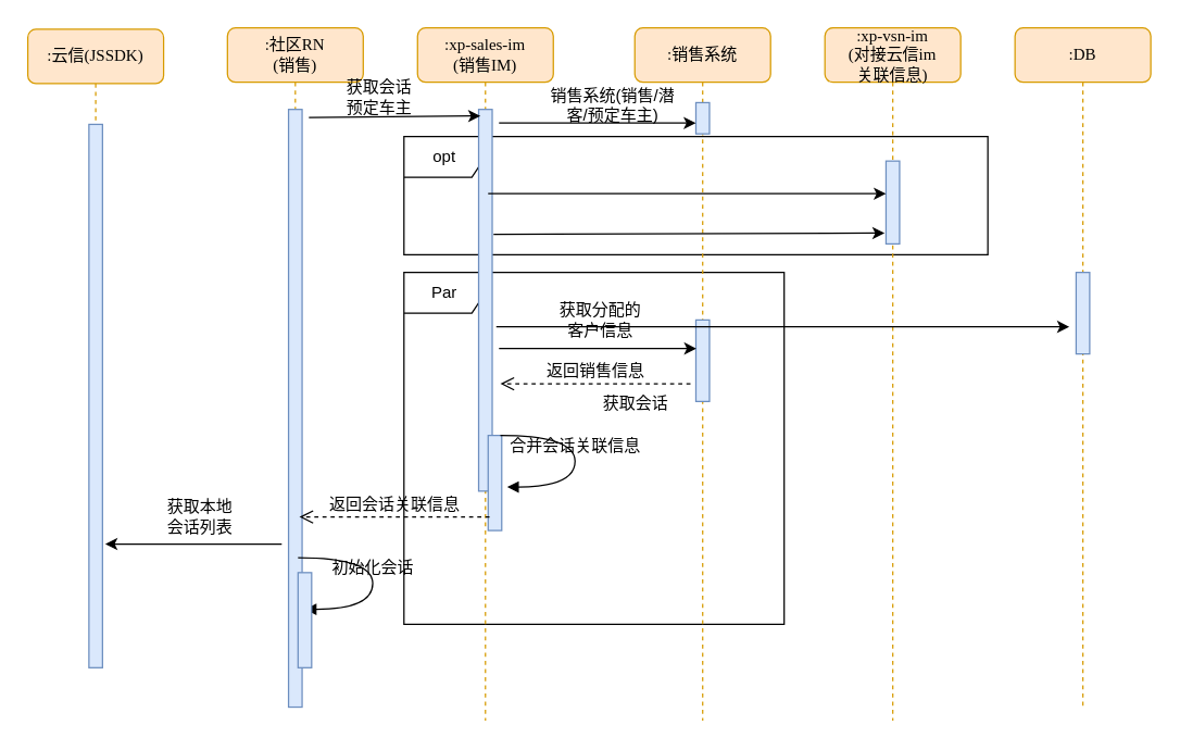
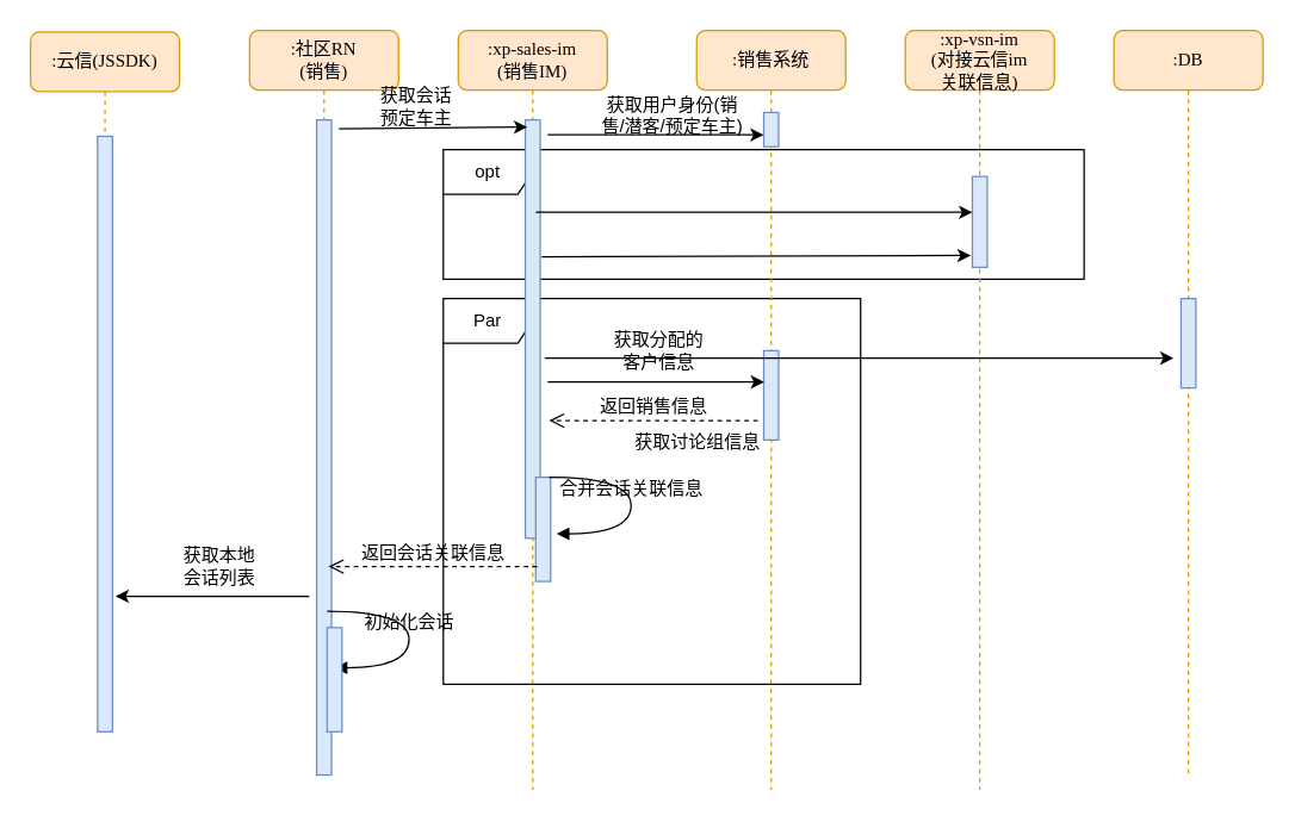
  <mxCell id="0" />
  <mxCell id="1" parent="0" />
  <mxCell id="2" value="opt" style="shape=umlFrame;whiteSpace=wrap;html=1;" parent="1" vertex="1"><mxGeometry x="297" y="100" width="430" height="87" as="geometry" /></mxCell>
  <mxCell id="3" value="Par" style="shape=umlFrame;whiteSpace=wrap;html=1;" parent="1" vertex="1"><mxGeometry x="297" y="200" width="280" height="259" as="geometry" /></mxCell>
  <mxCell id="4" value=":xp-sales-im&lt;br&gt;(销售IM)" style="shape=umlLifeline;perimeter=lifelinePerimeter;whiteSpace=wrap;html=1;container=1;collapsible=0;recursiveResize=0;outlineConnect=0;rounded=1;shadow=0;comic=0;labelBackgroundColor=none;strokeWidth=1;fontFamily=Verdana;fontSize=12;align=center;fillColor=#ffe6cc;strokeColor=#d79b00;" parent="1" vertex="1"><mxGeometry x="307" y="20" width="100" height="510" as="geometry" /></mxCell>
  <mxCell id="5" value="" style="html=1;points=[];perimeter=orthogonalPerimeter;rounded=0;shadow=0;comic=0;labelBackgroundColor=none;strokeWidth=1;fontFamily=Verdana;fontSize=12;align=center;fillColor=#dae8fc;strokeColor=#6c8ebf;" parent="4" vertex="1"><mxGeometry x="45" y="60" width="10" height="281" as="geometry" /></mxCell>
  <mxCell id="6" value=":销售系统" style="shape=umlLifeline;perimeter=lifelinePerimeter;whiteSpace=wrap;html=1;container=1;collapsible=0;recursiveResize=0;outlineConnect=0;rounded=1;shadow=0;comic=0;labelBackgroundColor=none;strokeWidth=1;fontFamily=Verdana;fontSize=12;align=center;fillColor=#ffe6cc;strokeColor=#d79b00;" parent="1" vertex="1"><mxGeometry x="467" y="20" width="100" height="510" as="geometry" /></mxCell>
  <mxCell id="7" value="" style="html=1;points=[];perimeter=orthogonalPerimeter;rounded=0;shadow=0;comic=0;labelBackgroundColor=none;strokeWidth=1;fontFamily=Verdana;fontSize=12;align=center;fillColor=#dae8fc;strokeColor=#6c8ebf;" parent="6" vertex="1"><mxGeometry x="45" y="215" width="10" height="60" as="geometry" /></mxCell>
  <mxCell id="8" value="" style="html=1;points=[];perimeter=orthogonalPerimeter;rounded=0;shadow=0;comic=0;labelBackgroundColor=none;strokeWidth=1;fontFamily=Verdana;fontSize=12;align=center;fillColor=#dae8fc;strokeColor=#6c8ebf;" parent="6" vertex="1"><mxGeometry x="45" y="55" width="10" height="23" as="geometry" /></mxCell>
  <mxCell id="9" value=":xp-vsn-im&lt;br&gt;(对接云信im&lt;br&gt;关联信息)" style="shape=umlLifeline;perimeter=lifelinePerimeter;whiteSpace=wrap;html=1;container=1;collapsible=0;recursiveResize=0;outlineConnect=0;rounded=1;shadow=0;comic=0;labelBackgroundColor=none;strokeWidth=1;fontFamily=Verdana;fontSize=12;align=center;fillColor=#ffe6cc;strokeColor=#d79b00;" parent="1" vertex="1"><mxGeometry x="607" y="20" width="100" height="510" as="geometry" /></mxCell>
  <mxCell id="10" value="" style="html=1;points=[];perimeter=orthogonalPerimeter;rounded=0;shadow=0;comic=0;labelBackgroundColor=none;strokeWidth=1;fontFamily=Verdana;fontSize=12;align=center;fillColor=#dae8fc;strokeColor=#6c8ebf;" parent="9" vertex="1"><mxGeometry x="45" y="98" width="10" height="61" as="geometry" /></mxCell>
  <mxCell id="11" value=":DB" style="shape=umlLifeline;perimeter=lifelinePerimeter;whiteSpace=wrap;html=1;container=1;collapsible=0;recursiveResize=0;outlineConnect=0;rounded=1;shadow=0;comic=0;labelBackgroundColor=none;strokeWidth=1;fontFamily=Verdana;fontSize=12;align=center;fillColor=#ffe6cc;strokeColor=#d79b00;" parent="1" vertex="1"><mxGeometry x="747" y="20" width="100" height="500" as="geometry" /></mxCell>
  <mxCell id="12" value=":社区RN&lt;br&gt;(销售)" style="shape=umlLifeline;perimeter=lifelinePerimeter;whiteSpace=wrap;html=1;container=1;collapsible=0;recursiveResize=0;outlineConnect=0;rounded=1;shadow=0;comic=0;labelBackgroundColor=none;strokeWidth=1;fontFamily=Verdana;fontSize=12;align=center;fillColor=#ffe6cc;strokeColor=#d79b00;" parent="1" vertex="1"><mxGeometry x="167" y="20" width="100" height="500" as="geometry" /></mxCell>
  <mxCell id="13" value="" style="html=1;points=[];perimeter=orthogonalPerimeter;rounded=0;shadow=0;comic=0;labelBackgroundColor=none;strokeWidth=1;fontFamily=Verdana;fontSize=12;align=center;fillColor=#dae8fc;strokeColor=#6c8ebf;" parent="12" vertex="1"><mxGeometry x="45" y="60" width="10" height="440" as="geometry" /></mxCell>
  <mxCell id="14" value="" style="html=1;points=[];perimeter=orthogonalPerimeter;rounded=0;shadow=0;comic=0;labelBackgroundColor=none;strokeWidth=1;fontFamily=Verdana;fontSize=12;align=center;fillColor=#dae8fc;strokeColor=#6c8ebf;" parent="1" vertex="1"><mxGeometry x="792" y="200" width="10" height="60" as="geometry" /></mxCell>
  <mxCell id="15" value="返回销售信息" style="html=1;verticalAlign=bottom;endArrow=open;dashed=1;endSize=8;labelBackgroundColor=none;fontFamily=Verdana;fontSize=12;edgeStyle=elbowEdgeStyle;elbow=vertical;" parent="1" edge="1"><mxGeometry relative="1" as="geometry"><mxPoint x="368" y="282" as="targetPoint" /><Array as="points"><mxPoint x="446" y="282" /><mxPoint x="476" y="282" /></Array><mxPoint x="508" y="282" as="sourcePoint" /></mxGeometry></mxCell>
  <mxCell id="16" value="初始化会话" style="html=1;verticalAlign=bottom;endArrow=block;labelBackgroundColor=none;fontFamily=Verdana;fontSize=12;elbow=vertical;edgeStyle=orthogonalEdgeStyle;curved=1;entryX=1;entryY=0.286;entryPerimeter=0;exitX=1.038;exitY=0.345;exitPerimeter=0;" parent="1" edge="1"><mxGeometry relative="1" as="geometry"><mxPoint x="219" y="410" as="sourcePoint" /><mxPoint x="224" y="448" as="targetPoint" /><Array as="points"><mxPoint x="274" y="410" /><mxPoint x="274" y="448" /></Array></mxGeometry></mxCell>
  <mxCell id="17" value="" style="html=1;points=[];perimeter=orthogonalPerimeter;rounded=0;shadow=0;comic=0;labelBackgroundColor=none;strokeWidth=1;fontFamily=Verdana;fontSize=12;align=center;fillColor=#dae8fc;strokeColor=#6c8ebf;" parent="1" vertex="1"><mxGeometry x="219" y="421" width="10" height="70" as="geometry" /></mxCell>
  <mxCell id="18" value=":云信(JSSDK)" style="shape=umlLifeline;perimeter=lifelinePerimeter;whiteSpace=wrap;html=1;container=1;collapsible=0;recursiveResize=0;outlineConnect=0;rounded=1;shadow=0;comic=0;labelBackgroundColor=none;strokeWidth=1;fontFamily=Verdana;fontSize=12;align=center;fillColor=#ffe6cc;strokeColor=#d79b00;" parent="1" vertex="1"><mxGeometry x="20" y="21" width="100" height="470" as="geometry" /></mxCell>
  <mxCell id="19" value="" style="html=1;points=[];perimeter=orthogonalPerimeter;rounded=0;shadow=0;comic=0;labelBackgroundColor=none;strokeWidth=1;fontFamily=Verdana;fontSize=12;align=center;fillColor=#dae8fc;strokeColor=#6c8ebf;" parent="18" vertex="1"><mxGeometry x="45" y="70" width="10" height="400" as="geometry" /></mxCell>
  <mxCell id="20" value="" style="endArrow=classic;html=1;entryX=0.133;entryY=0.45;entryDx=0;entryDy=0;entryPerimeter=0;" parent="1" edge="1"><mxGeometry width="50" height="50" relative="1" as="geometry"><mxPoint x="367" y="256" as="sourcePoint" /><mxPoint x="512.33" y="256" as="targetPoint" /></mxGeometry></mxCell>
  <mxCell id="21" value="获取分配的客户信息" style="text;html=1;strokeColor=none;fillColor=none;align=center;verticalAlign=middle;whiteSpace=wrap;rounded=0;" parent="1" vertex="1"><mxGeometry x="407" y="225" width="70" height="20" as="geometry" /></mxCell>
  <mxCell id="22" value="" style="html=1;points=[];perimeter=orthogonalPerimeter;rounded=0;shadow=0;comic=0;labelBackgroundColor=none;strokeWidth=1;fontFamily=Verdana;fontSize=12;align=center;fillColor=#dae8fc;strokeColor=#6c8ebf;" parent="1" vertex="1"><mxGeometry x="359" y="320" width="10" height="70" as="geometry" /></mxCell>
  <mxCell id="23" value="合并会话关联信息" style="html=1;verticalAlign=bottom;endArrow=block;labelBackgroundColor=none;fontFamily=Verdana;fontSize=12;elbow=vertical;edgeStyle=orthogonalEdgeStyle;curved=1;entryX=1;entryY=0.286;entryPerimeter=0;exitX=1.038;exitY=0.345;exitPerimeter=0;" parent="1" edge="1"><mxGeometry relative="1" as="geometry"><mxPoint x="368" y="320" as="sourcePoint" /><mxPoint x="373" y="358" as="targetPoint" /><Array as="points"><mxPoint x="423" y="320" /><mxPoint x="423" y="358" /></Array></mxGeometry></mxCell>
  <mxCell id="24" value="" style="endArrow=classic;html=1;" parent="1" edge="1"><mxGeometry width="50" height="50" relative="1" as="geometry"><mxPoint x="365" y="240" as="sourcePoint" /><mxPoint x="787" y="240" as="targetPoint" /></mxGeometry></mxCell>
- <mxCell id="25" value="获取会话" style="text;html=1;strokeColor=none;fillColor=none;align=center;verticalAlign=middle;whiteSpace=wrap;rounded=0;" parent="1" vertex="1"><mxGeometry x="423" y="287" width="90" height="20" as="geometry" /></mxCell>
+ <mxCell id="25" value="获取讨论组信息" style="text;html=1;strokeColor=none;fillColor=none;align=center;verticalAlign=middle;whiteSpace=wrap;rounded=0;" parent="1" vertex="1"><mxGeometry x="423" y="287" width="90" height="20" as="geometry" /></mxCell>
  <mxCell id="26" value="返回会话关联信息" style="html=1;verticalAlign=bottom;endArrow=open;dashed=1;endSize=8;labelBackgroundColor=none;fontFamily=Verdana;fontSize=12;edgeStyle=elbowEdgeStyle;elbow=vertical;" parent="1" edge="1"><mxGeometry relative="1" as="geometry"><mxPoint x="220" y="380" as="targetPoint" /><Array as="points"><mxPoint x="298" y="380" /><mxPoint x="328" y="380" /></Array><mxPoint x="360" y="380" as="sourcePoint" /></mxGeometry></mxCell>
  <mxCell id="27" value="获取会话&lt;br&gt;预定车主" style="text;html=1;strokeColor=none;fillColor=none;align=center;verticalAlign=middle;whiteSpace=wrap;rounded=0;" parent="1" vertex="1"><mxGeometry x="239" y="61" width="80" height="20" as="geometry" /></mxCell>
  <mxCell id="28" value="" style="endArrow=classic;html=1;entryX=0.133;entryY=0.074;entryDx=0;entryDy=0;entryPerimeter=0;" parent="1" edge="1"><mxGeometry width="50" height="50" relative="1" as="geometry"><mxPoint x="227" y="86" as="sourcePoint" /><mxPoint x="353.33" y="84.794" as="targetPoint" /></mxGeometry></mxCell>
  <mxCell id="29" value="" style="endArrow=classic;html=1;" parent="1" target="10" edge="1"><mxGeometry width="50" height="50" relative="1" as="geometry"><mxPoint x="359" y="142" as="sourcePoint" /><mxPoint x="647" y="141" as="targetPoint" /></mxGeometry></mxCell>
  <mxCell id="30" value="" style="endArrow=classic;html=1;" parent="1" edge="1"><mxGeometry width="50" height="50" relative="1" as="geometry"><mxPoint x="363" y="172" as="sourcePoint" /><mxPoint x="651" y="171" as="targetPoint" /></mxGeometry></mxCell>
  <mxCell id="31" value="" style="endArrow=classic;html=1;" parent="1" target="8" edge="1"><mxGeometry width="50" height="50" relative="1" as="geometry"><mxPoint x="367" y="90" as="sourcePoint" /><mxPoint x="507" y="90" as="targetPoint" /></mxGeometry></mxCell>
- <mxCell id="32" value="销售系统(销售/潜客/预定车主)" style="text;html=1;strokeColor=none;fillColor=none;align=center;verticalAlign=middle;whiteSpace=wrap;rounded=0;" parent="1" vertex="1"><mxGeometry x="401" y="67" width="100" height="20" as="geometry" /></mxCell>
+ <mxCell id="32" value="获取用户身份(销售/潜客/预定车主)" style="text;html=1;strokeColor=none;fillColor=none;align=center;verticalAlign=middle;whiteSpace=wrap;rounded=0;" parent="1" vertex="1"><mxGeometry x="401" y="67" width="100" height="20" as="geometry" /></mxCell>
  <mxCell id="33" value="" style="endArrow=classic;html=1;" parent="1" edge="1"><mxGeometry width="50" height="50" relative="1" as="geometry"><mxPoint x="207" y="400" as="sourcePoint" /><mxPoint x="77" y="400" as="targetPoint" /></mxGeometry></mxCell>
  <mxCell id="34" value="获取本地会话列表" style="text;html=1;strokeColor=none;fillColor=none;align=center;verticalAlign=middle;whiteSpace=wrap;rounded=0;" parent="1" vertex="1"><mxGeometry x="117" y="370" width="60" height="20" as="geometry" /></mxCell>
